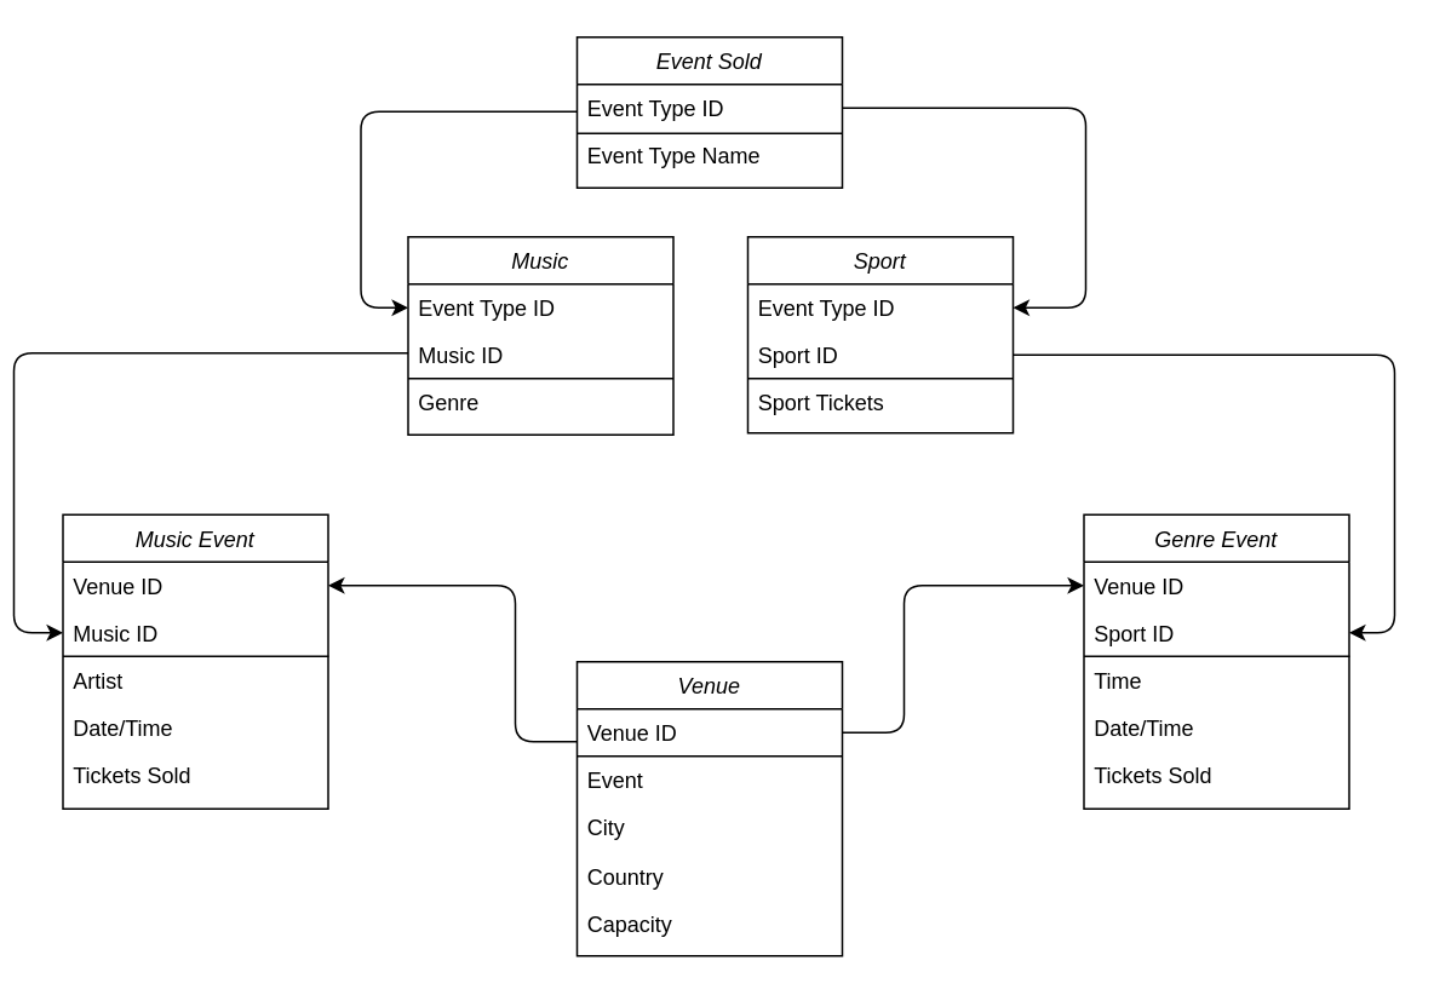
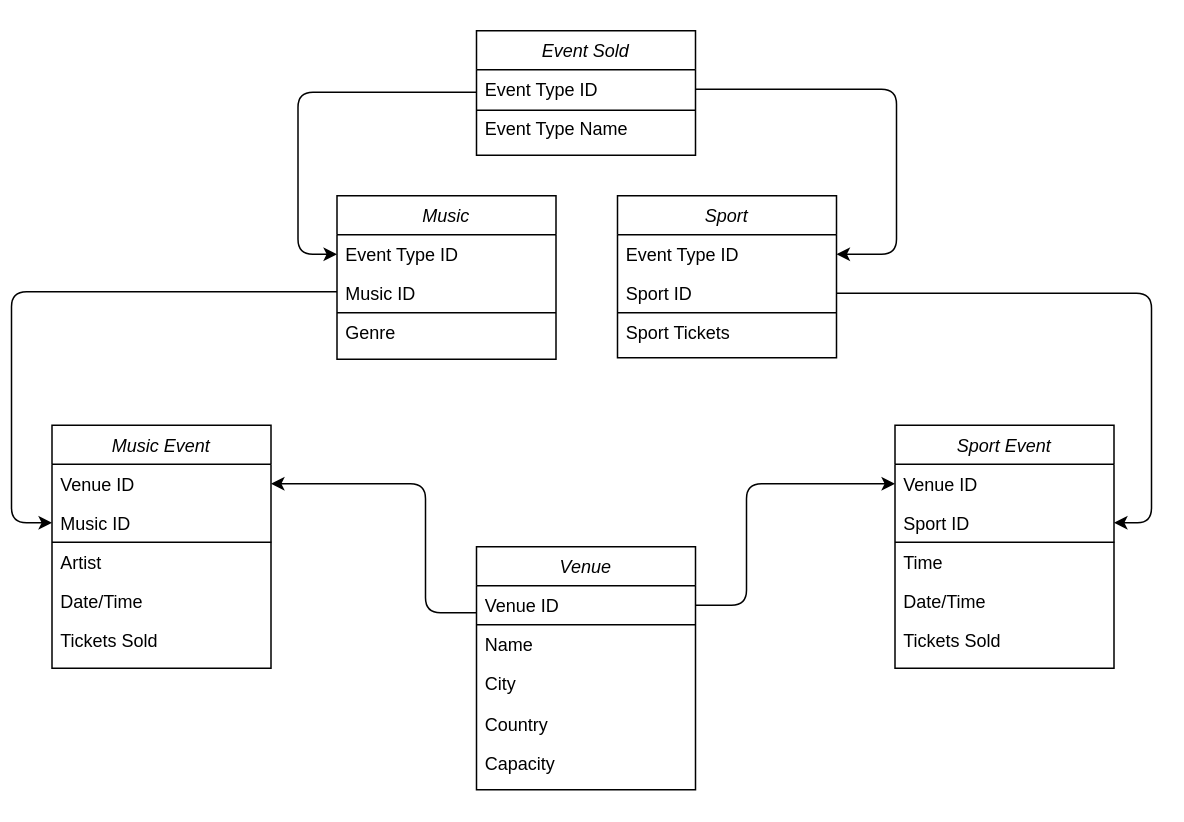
  <mxCell id="0" />
  <mxCell id="1" parent="0" />
  <mxCell id="2" value="Event Sold" style="swimlane;fontStyle=2;align=center;verticalAlign=top;childLayout=stackLayout;horizontal=1;startSize=26;horizontalStack=0;resizeParent=1;resizeLast=0;collapsible=1;marginBottom=0;rounded=0;shadow=0;strokeWidth=1;" parent="1" vertex="1"><mxGeometry x="303" y="20" width="146" height="83" as="geometry"><mxRectangle x="230" y="140" width="160" height="26" as="alternateBounds" /></mxGeometry></mxCell>
  <mxCell id="3" value="" style="endArrow=classic;html=1;entryX=0;entryY=0.5;entryDx=0;entryDy=0;" edge="1" parent="2" target="16"><mxGeometry width="50" height="50" relative="1" as="geometry"><mxPoint y="41" as="sourcePoint" /><mxPoint x="50" y="-9" as="targetPoint" /><Array as="points"><mxPoint x="-119" y="41" /><mxPoint x="-119" y="149" /></Array></mxGeometry></mxCell>
  <mxCell id="4" value="Event Type ID" style="text;align=left;verticalAlign=top;spacingLeft=4;spacingRight=4;overflow=hidden;rotatable=0;points=[[0,0.5],[1,0.5]];portConstraint=eastwest;rounded=0;shadow=0;html=0;" parent="2" vertex="1"><mxGeometry y="26" width="146" height="26" as="geometry" /></mxCell>
  <mxCell id="5" value="" style="endArrow=none;html=1;exitX=1;exitY=0;exitDx=0;exitDy=0;exitPerimeter=0;entryX=0;entryY=0;entryDx=0;entryDy=0;entryPerimeter=0;" parent="2" edge="1"><mxGeometry width="50" height="50" relative="1" as="geometry"><mxPoint x="146" y="53" as="sourcePoint" /><mxPoint y="53" as="targetPoint" /><Array as="points" /></mxGeometry></mxCell>
  <mxCell id="6" value="Event Type Name" style="text;align=left;verticalAlign=top;spacingLeft=4;spacingRight=4;overflow=hidden;rotatable=0;points=[[0,0.5],[1,0.5]];portConstraint=eastwest;rounded=0;shadow=0;html=0;" vertex="1" parent="2"><mxGeometry y="52" width="146" height="30" as="geometry" /></mxCell>
  <mxCell id="7" value="Venue" style="swimlane;fontStyle=2;align=center;verticalAlign=top;childLayout=stackLayout;horizontal=1;startSize=26;horizontalStack=0;resizeParent=1;resizeLast=0;collapsible=1;marginBottom=0;rounded=0;shadow=0;strokeWidth=1;" parent="1" vertex="1"><mxGeometry x="303" y="364" width="146" height="162" as="geometry"><mxRectangle x="230" y="140" width="160" height="26" as="alternateBounds" /></mxGeometry></mxCell>
  <mxCell id="8" value="" style="endArrow=none;html=1;entryX=1.002;entryY=-0.003;entryDx=0;entryDy=0;entryPerimeter=0;" parent="7" target="11" edge="1"><mxGeometry width="50" height="50" relative="1" as="geometry"><mxPoint y="52" as="sourcePoint" /><mxPoint x="50" y="2" as="targetPoint" /></mxGeometry></mxCell>
  <mxCell id="9" value="" style="endArrow=classic;html=1;entryX=1;entryY=0.5;entryDx=0;entryDy=0;" edge="1" parent="7" target="27"><mxGeometry width="50" height="50" relative="1" as="geometry"><mxPoint y="44" as="sourcePoint" /><mxPoint x="50" y="-6" as="targetPoint" /><Array as="points"><mxPoint x="-34" y="44" /><mxPoint x="-34" y="-42" /></Array></mxGeometry></mxCell>
  <mxCell id="10" value="Venue ID" style="text;align=left;verticalAlign=top;spacingLeft=4;spacingRight=4;overflow=hidden;rotatable=0;points=[[0,0.5],[1,0.5]];portConstraint=eastwest;" parent="7" vertex="1"><mxGeometry y="26" width="146" height="26" as="geometry" /></mxCell>
- <mxCell id="11" value="Event" style="text;align=left;verticalAlign=top;spacingLeft=4;spacingRight=4;overflow=hidden;rotatable=0;points=[[0,0.5],[1,0.5]];portConstraint=eastwest;rounded=0;shadow=0;html=0;" parent="7" vertex="1"><mxGeometry y="52" width="146" height="26" as="geometry" /></mxCell>
+ <mxCell id="11" value="Name" style="text;align=left;verticalAlign=top;spacingLeft=4;spacingRight=4;overflow=hidden;rotatable=0;points=[[0,0.5],[1,0.5]];portConstraint=eastwest;rounded=0;shadow=0;html=0;" parent="7" vertex="1"><mxGeometry y="52" width="146" height="26" as="geometry" /></mxCell>
  <mxCell id="12" value="City" style="text;align=left;verticalAlign=top;spacingLeft=4;spacingRight=4;overflow=hidden;rotatable=0;points=[[0,0.5],[1,0.5]];portConstraint=eastwest;rounded=0;shadow=0;html=0;" parent="7" vertex="1"><mxGeometry y="78" width="146" height="27" as="geometry" /></mxCell>
  <mxCell id="13" value="Country" style="text;align=left;verticalAlign=top;spacingLeft=4;spacingRight=4;overflow=hidden;rotatable=0;points=[[0,0.5],[1,0.5]];portConstraint=eastwest;rounded=0;shadow=0;html=0;" parent="7" vertex="1"><mxGeometry y="105" width="146" height="26" as="geometry" /></mxCell>
  <mxCell id="14" value="Capacity" style="text;align=left;verticalAlign=top;spacingLeft=4;spacingRight=4;overflow=hidden;rotatable=0;points=[[0,0.5],[1,0.5]];portConstraint=eastwest;rounded=0;shadow=0;html=0;" parent="7" vertex="1"><mxGeometry y="131" width="146" height="26" as="geometry" /></mxCell>
  <mxCell id="15" value="Music" style="swimlane;fontStyle=2;align=center;verticalAlign=top;childLayout=stackLayout;horizontal=1;startSize=26;horizontalStack=0;resizeParent=1;resizeLast=0;collapsible=1;marginBottom=0;rounded=0;shadow=0;strokeWidth=1;" parent="1" vertex="1"><mxGeometry x="210" y="130" width="146" height="109" as="geometry"><mxRectangle x="230" y="140" width="160" height="26" as="alternateBounds" /></mxGeometry></mxCell>
  <mxCell id="16" value="Event Type ID" style="text;align=left;verticalAlign=top;spacingLeft=4;spacingRight=4;overflow=hidden;rotatable=0;points=[[0,0.5],[1,0.5]];portConstraint=eastwest;" parent="15" vertex="1"><mxGeometry y="26" width="146" height="26" as="geometry" /></mxCell>
  <mxCell id="17" value="" style="endArrow=classic;html=1;entryX=0;entryY=0.5;entryDx=0;entryDy=0;" edge="1" parent="15" target="28"><mxGeometry width="50" height="50" relative="1" as="geometry"><mxPoint y="64" as="sourcePoint" /><mxPoint x="50" y="14" as="targetPoint" /><Array as="points"><mxPoint x="-217" y="64" /><mxPoint x="-217" y="218" /></Array></mxGeometry></mxCell>
  <mxCell id="18" value="Music ID" style="text;align=left;verticalAlign=top;spacingLeft=4;spacingRight=4;overflow=hidden;rotatable=0;points=[[0,0.5],[1,0.5]];portConstraint=eastwest;rounded=0;shadow=0;html=0;" parent="15" vertex="1"><mxGeometry y="52" width="146" height="26" as="geometry" /></mxCell>
  <mxCell id="19" value="" style="endArrow=none;html=1;exitX=1;exitY=0;exitDx=0;exitDy=0;exitPerimeter=0;entryX=0;entryY=0;entryDx=0;entryDy=0;entryPerimeter=0;" edge="1" parent="15"><mxGeometry width="50" height="50" relative="1" as="geometry"><mxPoint x="146" y="78" as="sourcePoint" /><mxPoint y="78" as="targetPoint" /><Array as="points" /></mxGeometry></mxCell>
  <mxCell id="20" value="Genre" style="text;align=left;verticalAlign=top;spacingLeft=4;spacingRight=4;overflow=hidden;rotatable=0;points=[[0,0.5],[1,0.5]];portConstraint=eastwest;rounded=0;shadow=0;html=0;" vertex="1" parent="15"><mxGeometry y="78" width="146" height="28" as="geometry" /></mxCell>
  <mxCell id="21" value="Sport" style="swimlane;fontStyle=2;align=center;verticalAlign=top;childLayout=stackLayout;horizontal=1;startSize=26;horizontalStack=0;resizeParent=1;resizeLast=0;collapsible=1;marginBottom=0;rounded=0;shadow=0;strokeWidth=1;" parent="1" vertex="1"><mxGeometry x="397" y="130" width="146" height="108" as="geometry"><mxRectangle x="230" y="140" width="160" height="26" as="alternateBounds" /></mxGeometry></mxCell>
  <mxCell id="22" value="Event Type ID" style="text;align=left;verticalAlign=top;spacingLeft=4;spacingRight=4;overflow=hidden;rotatable=0;points=[[0,0.5],[1,0.5]];portConstraint=eastwest;" parent="21" vertex="1"><mxGeometry y="26" width="146" height="26" as="geometry" /></mxCell>
  <mxCell id="23" value="Sport ID" style="text;align=left;verticalAlign=top;spacingLeft=4;spacingRight=4;overflow=hidden;rotatable=0;points=[[0,0.5],[1,0.5]];portConstraint=eastwest;rounded=0;shadow=0;html=0;" parent="21" vertex="1"><mxGeometry y="52" width="146" height="26" as="geometry" /></mxCell>
  <mxCell id="24" value="" style="endArrow=none;html=1;exitX=1;exitY=0;exitDx=0;exitDy=0;exitPerimeter=0;entryX=0;entryY=0;entryDx=0;entryDy=0;entryPerimeter=0;" parent="21" edge="1"><mxGeometry width="50" height="50" relative="1" as="geometry"><mxPoint x="146" y="78" as="sourcePoint" /><mxPoint y="78" as="targetPoint" /><Array as="points" /></mxGeometry></mxCell>
  <mxCell id="25" value="Sport Tickets" style="text;align=left;verticalAlign=top;spacingLeft=4;spacingRight=4;overflow=hidden;rotatable=0;points=[[0,0.5],[1,0.5]];portConstraint=eastwest;rounded=0;shadow=0;html=0;" vertex="1" parent="21"><mxGeometry y="78" width="146" height="28" as="geometry" /></mxCell>
  <mxCell id="26" value="Music Event" style="swimlane;fontStyle=2;align=center;verticalAlign=top;childLayout=stackLayout;horizontal=1;startSize=26;horizontalStack=0;resizeParent=1;resizeLast=0;collapsible=1;marginBottom=0;rounded=0;shadow=0;strokeWidth=1;" vertex="1" parent="1"><mxGeometry x="20" y="283" width="146" height="162" as="geometry"><mxRectangle x="230" y="140" width="160" height="26" as="alternateBounds" /></mxGeometry></mxCell>
  <mxCell id="27" value="Venue ID" style="text;align=left;verticalAlign=top;spacingLeft=4;spacingRight=4;overflow=hidden;rotatable=0;points=[[0,0.5],[1,0.5]];portConstraint=eastwest;" vertex="1" parent="26"><mxGeometry y="26" width="146" height="26" as="geometry" /></mxCell>
  <mxCell id="28" value="Music ID" style="text;align=left;verticalAlign=top;spacingLeft=4;spacingRight=4;overflow=hidden;rotatable=0;points=[[0,0.5],[1,0.5]];portConstraint=eastwest;" vertex="1" parent="26"><mxGeometry y="52" width="146" height="26" as="geometry" /></mxCell>
  <mxCell id="29" value="" style="endArrow=none;html=1;entryX=1.002;entryY=-0.003;entryDx=0;entryDy=0;entryPerimeter=0;" edge="1" parent="26"><mxGeometry width="50" height="50" relative="1" as="geometry"><mxPoint y="78.08" as="sourcePoint" /><mxPoint x="146.292" y="78.002" as="targetPoint" /></mxGeometry></mxCell>
  <mxCell id="30" value="Artist" style="text;align=left;verticalAlign=top;spacingLeft=4;spacingRight=4;overflow=hidden;rotatable=0;points=[[0,0.5],[1,0.5]];portConstraint=eastwest;" vertex="1" parent="26"><mxGeometry y="78" width="146" height="26" as="geometry" /></mxCell>
  <mxCell id="31" value="Date/Time" style="text;align=left;verticalAlign=top;spacingLeft=4;spacingRight=4;overflow=hidden;rotatable=0;points=[[0,0.5],[1,0.5]];portConstraint=eastwest;" vertex="1" parent="26"><mxGeometry y="104" width="146" height="26" as="geometry" /></mxCell>
  <mxCell id="32" value="Tickets Sold" style="text;align=left;verticalAlign=top;spacingLeft=4;spacingRight=4;overflow=hidden;rotatable=0;points=[[0,0.5],[1,0.5]];portConstraint=eastwest;" vertex="1" parent="26"><mxGeometry y="130" width="146" height="26" as="geometry" /></mxCell>
- <mxCell id="33" value="Genre Event" style="swimlane;fontStyle=2;align=center;verticalAlign=top;childLayout=stackLayout;horizontal=1;startSize=26;horizontalStack=0;resizeParent=1;resizeLast=0;collapsible=1;marginBottom=0;rounded=0;shadow=0;strokeWidth=1;" vertex="1" parent="1"><mxGeometry x="582" y="283" width="146" height="162" as="geometry"><mxRectangle x="230" y="140" width="160" height="26" as="alternateBounds" /></mxGeometry></mxCell>
+ <mxCell id="33" value="Sport Event" style="swimlane;fontStyle=2;align=center;verticalAlign=top;childLayout=stackLayout;horizontal=1;startSize=26;horizontalStack=0;resizeParent=1;resizeLast=0;collapsible=1;marginBottom=0;rounded=0;shadow=0;strokeWidth=1;" vertex="1" parent="1"><mxGeometry x="582" y="283" width="146" height="162" as="geometry"><mxRectangle x="230" y="140" width="160" height="26" as="alternateBounds" /></mxGeometry></mxCell>
  <mxCell id="34" value="Venue ID" style="text;align=left;verticalAlign=top;spacingLeft=4;spacingRight=4;overflow=hidden;rotatable=0;points=[[0,0.5],[1,0.5]];portConstraint=eastwest;" vertex="1" parent="33"><mxGeometry y="26" width="146" height="26" as="geometry" /></mxCell>
  <mxCell id="35" value="Sport ID" style="text;align=left;verticalAlign=top;spacingLeft=4;spacingRight=4;overflow=hidden;rotatable=0;points=[[0,0.5],[1,0.5]];portConstraint=eastwest;" vertex="1" parent="33"><mxGeometry y="52" width="146" height="26" as="geometry" /></mxCell>
  <mxCell id="36" value="" style="endArrow=none;html=1;entryX=1.002;entryY=-0.003;entryDx=0;entryDy=0;entryPerimeter=0;" edge="1" parent="33"><mxGeometry width="50" height="50" relative="1" as="geometry"><mxPoint y="78.08" as="sourcePoint" /><mxPoint x="146.292" y="78.002" as="targetPoint" /></mxGeometry></mxCell>
  <mxCell id="37" value="Time" style="text;align=left;verticalAlign=top;spacingLeft=4;spacingRight=4;overflow=hidden;rotatable=0;points=[[0,0.5],[1,0.5]];portConstraint=eastwest;" vertex="1" parent="33"><mxGeometry y="78" width="146" height="26" as="geometry" /></mxCell>
  <mxCell id="38" value="Date/Time" style="text;align=left;verticalAlign=top;spacingLeft=4;spacingRight=4;overflow=hidden;rotatable=0;points=[[0,0.5],[1,0.5]];portConstraint=eastwest;" vertex="1" parent="33"><mxGeometry y="104" width="146" height="26" as="geometry" /></mxCell>
  <mxCell id="39" value="Tickets Sold" style="text;align=left;verticalAlign=top;spacingLeft=4;spacingRight=4;overflow=hidden;rotatable=0;points=[[0,0.5],[1,0.5]];portConstraint=eastwest;" vertex="1" parent="33"><mxGeometry y="130" width="146" height="26" as="geometry" /></mxCell>
  <mxCell id="40" value="" style="endArrow=classic;html=1;exitX=1;exitY=0.5;exitDx=0;exitDy=0;entryX=1;entryY=0.5;entryDx=0;entryDy=0;" edge="1" parent="1" source="4" target="22"><mxGeometry width="50" height="50" relative="1" as="geometry"><mxPoint x="635" y="270" as="sourcePoint" /><mxPoint x="635" y="-12" as="targetPoint" /><Array as="points"><mxPoint x="583" y="59" /><mxPoint x="583" y="169" /></Array></mxGeometry></mxCell>
  <mxCell id="41" value="" style="endArrow=classic;html=1;entryX=1;entryY=0.5;entryDx=0;entryDy=0;" edge="1" parent="1" target="35"><mxGeometry width="50" height="50" relative="1" as="geometry"><mxPoint x="543" y="195" as="sourcePoint" /><mxPoint x="593" y="145" as="targetPoint" /><Array as="points"><mxPoint x="753" y="195" /><mxPoint x="753" y="348" /></Array></mxGeometry></mxCell>
  <mxCell id="42" value="" style="endArrow=classic;html=1;entryX=0;entryY=0.5;entryDx=0;entryDy=0;" edge="1" parent="1" target="34"><mxGeometry width="50" height="50" relative="1" as="geometry"><mxPoint x="449" y="403" as="sourcePoint" /><mxPoint x="499" y="353" as="targetPoint" /><Array as="points"><mxPoint x="483" y="403" /><mxPoint x="483" y="322" /></Array></mxGeometry></mxCell>
